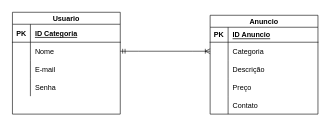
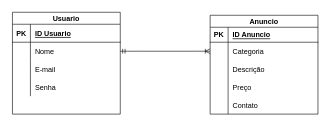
  <mxCell id="0" />
  <mxCell id="1" parent="0" />
  <mxCell id="2" value="Usuario" style="shape=table;startSize=20;container=1;collapsible=1;childLayout=tableLayout;fixedRows=1;rowLines=0;fontStyle=1;align=center;resizeLast=1;" parent="1" vertex="1"><mxGeometry x="20" y="20" width="180" height="170" as="geometry" /></mxCell>
  <mxCell id="3" value="" style="shape=tableRow;horizontal=0;startSize=0;swimlaneHead=0;swimlaneBody=0;fillColor=none;collapsible=0;dropTarget=0;points=[[0,0.5],[1,0.5]];portConstraint=eastwest;top=0;left=0;right=0;bottom=1;" parent="2" vertex="1"><mxGeometry y="20" width="180" height="30" as="geometry" /></mxCell>
  <mxCell id="4" value="PK" style="shape=partialRectangle;connectable=0;fillColor=none;top=0;left=0;bottom=0;right=0;fontStyle=1;overflow=hidden;" parent="3" vertex="1"><mxGeometry width="30" height="30" as="geometry"><mxRectangle width="30" height="30" as="alternateBounds" /></mxGeometry></mxCell>
- <mxCell id="5" value="ID Categoria" style="shape=partialRectangle;connectable=0;fillColor=none;top=0;left=0;bottom=0;right=0;align=left;spacingLeft=6;fontStyle=5;overflow=hidden;" parent="3" vertex="1"><mxGeometry x="30" width="150" height="30" as="geometry"><mxRectangle width="150" height="30" as="alternateBounds" /></mxGeometry></mxCell>
+ <mxCell id="5" value="ID Usuario" style="shape=partialRectangle;connectable=0;fillColor=none;top=0;left=0;bottom=0;right=0;align=left;spacingLeft=6;fontStyle=5;overflow=hidden;" parent="3" vertex="1"><mxGeometry x="30" width="150" height="30" as="geometry"><mxRectangle width="150" height="30" as="alternateBounds" /></mxGeometry></mxCell>
  <mxCell id="6" value="" style="shape=tableRow;horizontal=0;startSize=0;swimlaneHead=0;swimlaneBody=0;fillColor=none;collapsible=0;dropTarget=0;points=[[0,0.5],[1,0.5]];portConstraint=eastwest;top=0;left=0;right=0;bottom=0;" parent="2" vertex="1"><mxGeometry y="50" width="180" height="30" as="geometry" /></mxCell>
  <mxCell id="7" value="" style="shape=partialRectangle;connectable=0;fillColor=none;top=0;left=0;bottom=0;right=0;editable=1;overflow=hidden;" parent="6" vertex="1"><mxGeometry width="30" height="30" as="geometry"><mxRectangle width="30" height="30" as="alternateBounds" /></mxGeometry></mxCell>
  <mxCell id="8" value="Nome" style="shape=partialRectangle;connectable=0;fillColor=none;top=0;left=0;bottom=0;right=0;align=left;spacingLeft=6;overflow=hidden;" parent="6" vertex="1"><mxGeometry x="30" width="150" height="30" as="geometry"><mxRectangle width="150" height="30" as="alternateBounds" /></mxGeometry></mxCell>
  <mxCell id="9" value="" style="shape=tableRow;horizontal=0;startSize=0;swimlaneHead=0;swimlaneBody=0;fillColor=none;collapsible=0;dropTarget=0;points=[[0,0.5],[1,0.5]];portConstraint=eastwest;top=0;left=0;right=0;bottom=0;" parent="2" vertex="1"><mxGeometry y="80" width="180" height="30" as="geometry" /></mxCell>
  <mxCell id="10" value="" style="shape=partialRectangle;connectable=0;fillColor=none;top=0;left=0;bottom=0;right=0;editable=1;overflow=hidden;" parent="9" vertex="1"><mxGeometry width="30" height="30" as="geometry"><mxRectangle width="30" height="30" as="alternateBounds" /></mxGeometry></mxCell>
  <mxCell id="11" value="E-mail" style="shape=partialRectangle;connectable=0;fillColor=none;top=0;left=0;bottom=0;right=0;align=left;spacingLeft=6;overflow=hidden;" parent="9" vertex="1"><mxGeometry x="30" width="150" height="30" as="geometry"><mxRectangle width="150" height="30" as="alternateBounds" /></mxGeometry></mxCell>
  <mxCell id="12" value="" style="shape=tableRow;horizontal=0;startSize=0;swimlaneHead=0;swimlaneBody=0;fillColor=none;collapsible=0;dropTarget=0;points=[[0,0.5],[1,0.5]];portConstraint=eastwest;top=0;left=0;right=0;bottom=0;" parent="2" vertex="1"><mxGeometry y="110" width="180" height="30" as="geometry" /></mxCell>
  <mxCell id="13" value="" style="shape=partialRectangle;connectable=0;fillColor=none;top=0;left=0;bottom=0;right=0;editable=1;overflow=hidden;" parent="12" vertex="1"><mxGeometry width="30" height="30" as="geometry"><mxRectangle width="30" height="30" as="alternateBounds" /></mxGeometry></mxCell>
  <mxCell id="14" value="Senha" style="shape=partialRectangle;connectable=0;fillColor=none;top=0;left=0;bottom=0;right=0;align=left;spacingLeft=6;overflow=hidden;" parent="12" vertex="1"><mxGeometry x="30" width="150" height="30" as="geometry"><mxRectangle width="150" height="30" as="alternateBounds" /></mxGeometry></mxCell>
  <mxCell id="15" value="Anuncio" style="shape=table;startSize=20;container=1;collapsible=1;childLayout=tableLayout;fixedRows=1;rowLines=0;fontStyle=1;align=center;resizeLast=1;" parent="1" vertex="1"><mxGeometry x="350" y="25" width="180" height="165" as="geometry" /></mxCell>
  <mxCell id="16" value="" style="shape=tableRow;horizontal=0;startSize=0;swimlaneHead=0;swimlaneBody=0;fillColor=none;collapsible=0;dropTarget=0;points=[[0,0.5],[1,0.5]];portConstraint=eastwest;top=0;left=0;right=0;bottom=1;" parent="15" vertex="1"><mxGeometry y="20" width="180" height="25" as="geometry" /></mxCell>
  <mxCell id="17" value="PK" style="shape=partialRectangle;connectable=0;fillColor=none;top=0;left=0;bottom=0;right=0;fontStyle=1;overflow=hidden;" parent="16" vertex="1"><mxGeometry width="30" height="25" as="geometry"><mxRectangle width="30" height="25" as="alternateBounds" /></mxGeometry></mxCell>
  <mxCell id="18" value="ID Anuncio" style="shape=partialRectangle;connectable=0;fillColor=none;top=0;left=0;bottom=0;right=0;align=left;spacingLeft=6;fontStyle=5;overflow=hidden;" parent="16" vertex="1"><mxGeometry x="30" width="150" height="25" as="geometry"><mxRectangle width="150" height="25" as="alternateBounds" /></mxGeometry></mxCell>
  <mxCell id="19" value="" style="shape=tableRow;horizontal=0;startSize=0;swimlaneHead=0;swimlaneBody=0;fillColor=none;collapsible=0;dropTarget=0;points=[[0,0.5],[1,0.5]];portConstraint=eastwest;top=0;left=0;right=0;bottom=0;" parent="15" vertex="1"><mxGeometry y="45" width="180" height="30" as="geometry" /></mxCell>
  <mxCell id="20" value="" style="shape=partialRectangle;connectable=0;fillColor=none;top=0;left=0;bottom=0;right=0;editable=1;overflow=hidden;" parent="19" vertex="1"><mxGeometry width="30" height="30" as="geometry"><mxRectangle width="30" height="30" as="alternateBounds" /></mxGeometry></mxCell>
  <mxCell id="21" value="Categoria" style="shape=partialRectangle;connectable=0;fillColor=none;top=0;left=0;bottom=0;right=0;align=left;spacingLeft=6;overflow=hidden;" parent="19" vertex="1"><mxGeometry x="30" width="150" height="30" as="geometry"><mxRectangle width="150" height="30" as="alternateBounds" /></mxGeometry></mxCell>
  <mxCell id="22" value="" style="shape=tableRow;horizontal=0;startSize=0;swimlaneHead=0;swimlaneBody=0;fillColor=none;collapsible=0;dropTarget=0;points=[[0,0.5],[1,0.5]];portConstraint=eastwest;top=0;left=0;right=0;bottom=0;" parent="15" vertex="1"><mxGeometry y="75" width="180" height="30" as="geometry" /></mxCell>
  <mxCell id="23" value="" style="shape=partialRectangle;connectable=0;fillColor=none;top=0;left=0;bottom=0;right=0;editable=1;overflow=hidden;" parent="22" vertex="1"><mxGeometry width="30" height="30" as="geometry"><mxRectangle width="30" height="30" as="alternateBounds" /></mxGeometry></mxCell>
  <mxCell id="24" value="Descrição" style="shape=partialRectangle;connectable=0;fillColor=none;top=0;left=0;bottom=0;right=0;align=left;spacingLeft=6;overflow=hidden;" parent="22" vertex="1"><mxGeometry x="30" width="150" height="30" as="geometry"><mxRectangle width="150" height="30" as="alternateBounds" /></mxGeometry></mxCell>
  <mxCell id="25" value="" style="shape=tableRow;horizontal=0;startSize=0;swimlaneHead=0;swimlaneBody=0;fillColor=none;collapsible=0;dropTarget=0;points=[[0,0.5],[1,0.5]];portConstraint=eastwest;top=0;left=0;right=0;bottom=0;" parent="15" vertex="1"><mxGeometry y="105" width="180" height="30" as="geometry" /></mxCell>
  <mxCell id="26" value="" style="shape=partialRectangle;connectable=0;fillColor=none;top=0;left=0;bottom=0;right=0;editable=1;overflow=hidden;" parent="25" vertex="1"><mxGeometry width="30" height="30" as="geometry"><mxRectangle width="30" height="30" as="alternateBounds" /></mxGeometry></mxCell>
  <mxCell id="27" value="Preço" style="shape=partialRectangle;connectable=0;fillColor=none;top=0;left=0;bottom=0;right=0;align=left;spacingLeft=6;overflow=hidden;" parent="25" vertex="1"><mxGeometry x="30" width="150" height="30" as="geometry"><mxRectangle width="150" height="30" as="alternateBounds" /></mxGeometry></mxCell>
  <mxCell id="28" value="" style="shape=tableRow;horizontal=0;startSize=0;swimlaneHead=0;swimlaneBody=0;fillColor=none;collapsible=0;dropTarget=0;points=[[0,0.5],[1,0.5]];portConstraint=eastwest;top=0;left=0;right=0;bottom=0;" vertex="1" parent="15"><mxGeometry y="135" width="180" height="30" as="geometry" /></mxCell>
  <mxCell id="29" value="" style="shape=partialRectangle;connectable=0;fillColor=none;top=0;left=0;bottom=0;right=0;editable=1;overflow=hidden;" vertex="1" parent="28"><mxGeometry width="30" height="30" as="geometry"><mxRectangle width="30" height="30" as="alternateBounds" /></mxGeometry></mxCell>
  <mxCell id="30" value="Contato" style="shape=partialRectangle;connectable=0;fillColor=none;top=0;left=0;bottom=0;right=0;align=left;spacingLeft=6;overflow=hidden;" vertex="1" parent="28"><mxGeometry x="30" width="150" height="30" as="geometry"><mxRectangle width="150" height="30" as="alternateBounds" /></mxGeometry></mxCell>
  <mxCell id="31" value="" style="edgeStyle=entityRelationEdgeStyle;fontSize=12;html=1;endArrow=ERoneToMany;startArrow=ERmandOne;rounded=0;entryX=0;entryY=0.5;entryDx=0;entryDy=0;exitX=1;exitY=0.5;exitDx=0;exitDy=0;" edge="1" parent="1" source="6" target="19"><mxGeometry width="100" height="100" relative="1" as="geometry"><mxPoint x="210" y="110" as="sourcePoint" /><mxPoint x="320" y="130" as="targetPoint" /></mxGeometry></mxCell>
